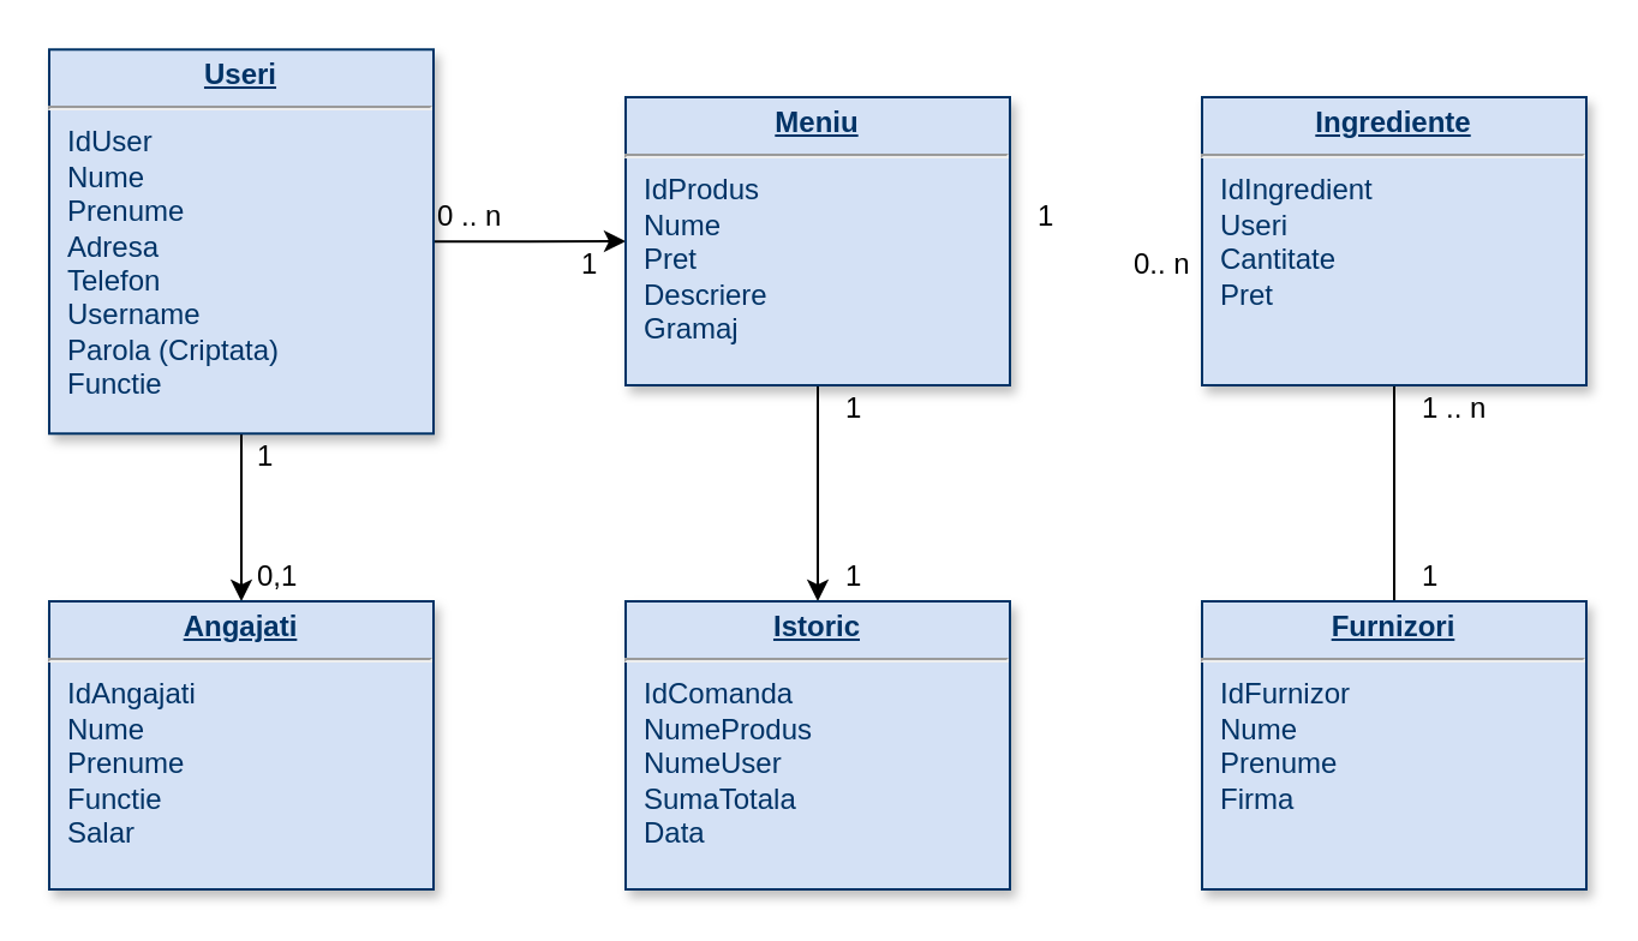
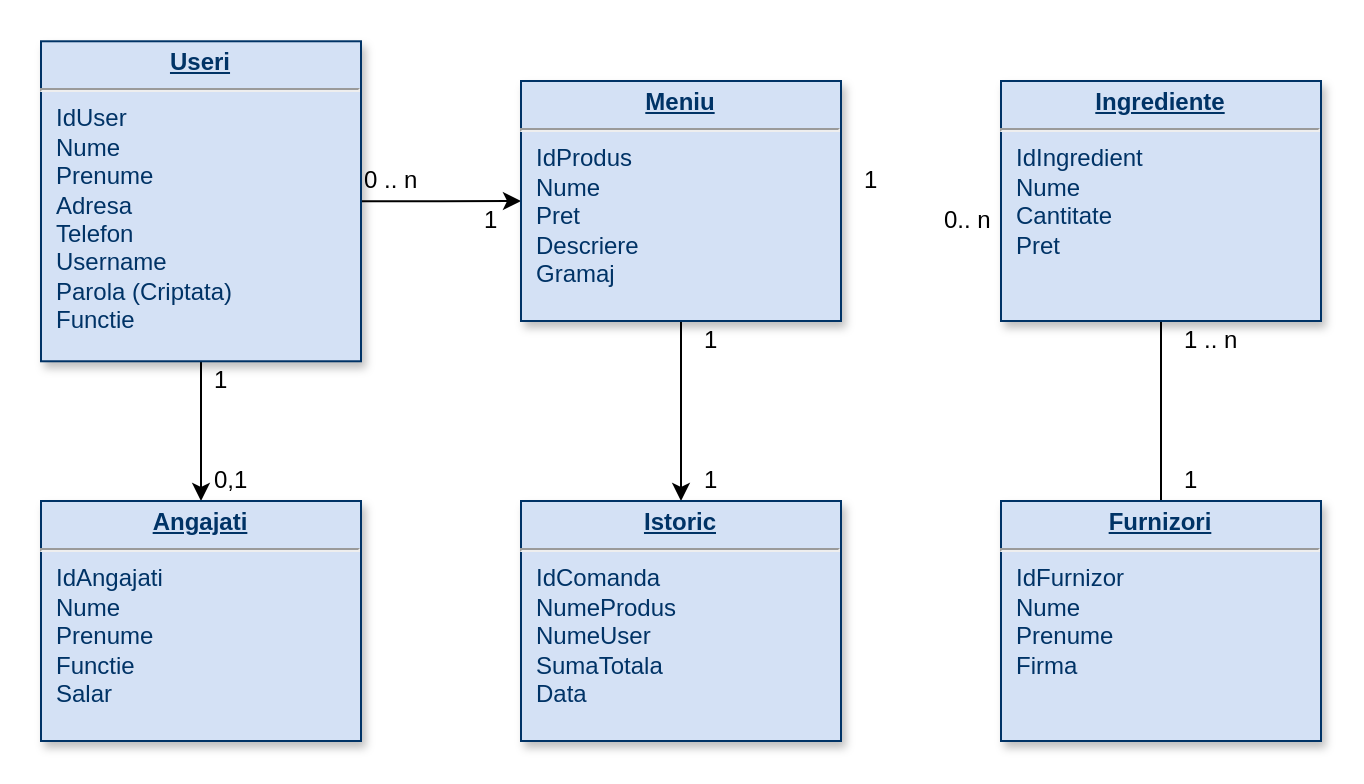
  <mxCell id="0" />
  <mxCell id="1" parent="0" />
  <mxCell id="2" style="edgeStyle=orthogonalEdgeStyle;rounded=0;orthogonalLoop=1;jettySize=auto;html=1;exitX=0.5;exitY=1;exitDx=0;exitDy=0;entryX=0.5;entryY=0;entryDx=0;entryDy=0;" edge="1" parent="1" source="4" target="5"><mxGeometry relative="1" as="geometry" /></mxCell>
  <mxCell id="3" style="edgeStyle=orthogonalEdgeStyle;rounded=0;orthogonalLoop=1;jettySize=auto;html=1;exitX=1;exitY=0.5;exitDx=0;exitDy=0;entryX=0;entryY=0.5;entryDx=0;entryDy=0;" edge="1" parent="1" source="4" target="7"><mxGeometry relative="1" as="geometry" /></mxCell>
  <mxCell id="4" value="&lt;p style=&quot;margin: 0px ; margin-top: 4px ; text-align: center ; text-decoration: underline&quot;&gt;&lt;b&gt;Useri&lt;/b&gt;&lt;/p&gt;&lt;hr&gt;&lt;p style=&quot;margin: 0px ; margin-left: 8px&quot;&gt;IdUser&lt;/p&gt;&lt;p style=&quot;margin: 0px ; margin-left: 8px&quot;&gt;Nume&lt;/p&gt;&lt;p style=&quot;margin: 0px ; margin-left: 8px&quot;&gt;Prenume&lt;/p&gt;&lt;p style=&quot;margin: 0px ; margin-left: 8px&quot;&gt;Adresa&lt;/p&gt;&lt;p style=&quot;margin: 0px ; margin-left: 8px&quot;&gt;Telefon&lt;/p&gt;&lt;p style=&quot;margin: 0px ; margin-left: 8px&quot;&gt;Username&lt;/p&gt;&lt;p style=&quot;margin: 0px ; margin-left: 8px&quot;&gt;Parola (Criptata)&lt;/p&gt;&lt;p style=&quot;margin: 0px ; margin-left: 8px&quot;&gt;Functie&lt;/p&gt;" style="verticalAlign=top;align=left;overflow=fill;fontSize=12;fontFamily=Helvetica;html=1;strokeColor=#003366;shadow=1;fillColor=#D4E1F5;fontColor=#003366" parent="1" vertex="1"><mxGeometry x="20" y="20.14" width="160" height="160" as="geometry" /></mxCell>
  <mxCell id="5" value="&lt;p style=&quot;margin: 0px ; margin-top: 4px ; text-align: center ; text-decoration: underline&quot;&gt;&lt;b&gt;Angajati&lt;/b&gt;&lt;/p&gt;&lt;hr&gt;&lt;p style=&quot;margin: 0px ; margin-left: 8px&quot;&gt;IdAngajati&lt;/p&gt;&lt;p style=&quot;margin: 0px ; margin-left: 8px&quot;&gt;Nume&lt;/p&gt;&lt;p style=&quot;margin: 0px ; margin-left: 8px&quot;&gt;Prenume&lt;/p&gt;&lt;p style=&quot;margin: 0px ; margin-left: 8px&quot;&gt;Functie&lt;/p&gt;&lt;p style=&quot;margin: 0px ; margin-left: 8px&quot;&gt;Salar&lt;/p&gt;" style="verticalAlign=top;align=left;overflow=fill;fontSize=12;fontFamily=Helvetica;html=1;strokeColor=#003366;shadow=1;fillColor=#D4E1F5;fontColor=#003366" vertex="1" parent="1"><mxGeometry x="20" y="250" width="160" height="120" as="geometry" /></mxCell>
  <mxCell id="6" style="edgeStyle=orthogonalEdgeStyle;rounded=0;orthogonalLoop=1;jettySize=auto;html=1;exitX=0.5;exitY=1;exitDx=0;exitDy=0;entryX=0.5;entryY=0;entryDx=0;entryDy=0;" edge="1" parent="1" source="7" target="8"><mxGeometry relative="1" as="geometry" /></mxCell>
  <mxCell id="7" value="&lt;p style=&quot;margin: 0px ; margin-top: 4px ; text-align: center ; text-decoration: underline&quot;&gt;&lt;b&gt;Meniu&lt;/b&gt;&lt;/p&gt;&lt;hr&gt;&lt;p style=&quot;margin: 0px ; margin-left: 8px&quot;&gt;IdProdus&lt;/p&gt;&lt;p style=&quot;margin: 0px ; margin-left: 8px&quot;&gt;Nume&lt;/p&gt;&lt;p style=&quot;margin: 0px ; margin-left: 8px&quot;&gt;Pret&lt;/p&gt;&lt;p style=&quot;margin: 0px ; margin-left: 8px&quot;&gt;Descriere&lt;/p&gt;&lt;p style=&quot;margin: 0px ; margin-left: 8px&quot;&gt;Gramaj&lt;/p&gt;" style="verticalAlign=top;align=left;overflow=fill;fontSize=12;fontFamily=Helvetica;html=1;strokeColor=#003366;shadow=1;fillColor=#D4E1F5;fontColor=#003366" vertex="1" parent="1"><mxGeometry x="260" y="40" width="160" height="120" as="geometry" /></mxCell>
  <mxCell id="8" value="&lt;p style=&quot;margin: 0px ; margin-top: 4px ; text-align: center ; text-decoration: underline&quot;&gt;&lt;b&gt;Istoric&lt;/b&gt;&lt;/p&gt;&lt;hr&gt;&lt;p style=&quot;margin: 0px ; margin-left: 8px&quot;&gt;IdComanda&lt;/p&gt;&lt;p style=&quot;margin: 0px ; margin-left: 8px&quot;&gt;NumeProdus&lt;/p&gt;&lt;p style=&quot;margin: 0px ; margin-left: 8px&quot;&gt;NumeUser&lt;/p&gt;&lt;p style=&quot;margin: 0px ; margin-left: 8px&quot;&gt;SumaTotala&lt;/p&gt;&lt;p style=&quot;margin: 0px ; margin-left: 8px&quot;&gt;Data&lt;/p&gt;" style="verticalAlign=top;align=left;overflow=fill;fontSize=12;fontFamily=Helvetica;html=1;strokeColor=#003366;shadow=1;fillColor=#D4E1F5;fontColor=#003366" vertex="1" parent="1"><mxGeometry x="260" y="250" width="160" height="120" as="geometry" /></mxCell>
  <mxCell id="9" style="edgeStyle=orthogonalEdgeStyle;rounded=0;orthogonalLoop=1;jettySize=auto;html=1;exitX=0.5;exitY=0;exitDx=0;exitDy=0;entryX=0.5;entryY=1;entryDx=0;entryDy=0;endArrow=none;" edge="1" parent="1" source="10" target="11"><mxGeometry relative="1" as="geometry" /></mxCell>
  <mxCell id="10" value="&lt;p style=&quot;margin: 0px ; margin-top: 4px ; text-align: center ; text-decoration: underline&quot;&gt;&lt;b&gt;Furnizori&lt;/b&gt;&lt;/p&gt;&lt;hr&gt;&lt;p style=&quot;margin: 0px ; margin-left: 8px&quot;&gt;IdFurnizor&lt;/p&gt;&lt;p style=&quot;margin: 0px ; margin-left: 8px&quot;&gt;Nume&lt;/p&gt;&lt;p style=&quot;margin: 0px ; margin-left: 8px&quot;&gt;Prenume&lt;/p&gt;&lt;p style=&quot;margin: 0px ; margin-left: 8px&quot;&gt;Firma&lt;/p&gt;" style="verticalAlign=top;align=left;overflow=fill;fontSize=12;fontFamily=Helvetica;html=1;strokeColor=#003366;shadow=1;fillColor=#D4E1F5;fontColor=#003366" vertex="1" parent="1"><mxGeometry x="500" y="250" width="160" height="120" as="geometry" /></mxCell>
- <mxCell id="11" value="&lt;p style=&quot;margin: 0px ; margin-top: 4px ; text-align: center ; text-decoration: underline&quot;&gt;&lt;b&gt;Ingrediente&lt;/b&gt;&lt;/p&gt;&lt;hr&gt;&lt;p style=&quot;margin: 0px ; margin-left: 8px&quot;&gt;IdIngredient&lt;/p&gt;&lt;p style=&quot;margin: 0px ; margin-left: 8px&quot;&gt;Useri&lt;/p&gt;&lt;p style=&quot;margin: 0px ; margin-left: 8px&quot;&gt;Cantitate&lt;/p&gt;&lt;p style=&quot;margin: 0px ; margin-left: 8px&quot;&gt;Pret&lt;/p&gt;" style="verticalAlign=top;align=left;overflow=fill;fontSize=12;fontFamily=Helvetica;html=1;strokeColor=#003366;shadow=1;fillColor=#D4E1F5;fontColor=#003366" vertex="1" parent="1"><mxGeometry x="500" y="40" width="160" height="120" as="geometry" /></mxCell>
+ <mxCell id="11" value="&lt;p style=&quot;margin: 0px ; margin-top: 4px ; text-align: center ; text-decoration: underline&quot;&gt;&lt;b&gt;Ingrediente&lt;/b&gt;&lt;/p&gt;&lt;hr&gt;&lt;p style=&quot;margin: 0px ; margin-left: 8px&quot;&gt;IdIngredient&lt;/p&gt;&lt;p style=&quot;margin: 0px ; margin-left: 8px&quot;&gt;Nume&lt;/p&gt;&lt;p style=&quot;margin: 0px ; margin-left: 8px&quot;&gt;Cantitate&lt;/p&gt;&lt;p style=&quot;margin: 0px ; margin-left: 8px&quot;&gt;Pret&lt;/p&gt;" style="verticalAlign=top;align=left;overflow=fill;fontSize=12;fontFamily=Helvetica;html=1;strokeColor=#003366;shadow=1;fillColor=#D4E1F5;fontColor=#003366" vertex="1" parent="1"><mxGeometry x="500" y="40" width="160" height="120" as="geometry" /></mxCell>
  <mxCell id="12" value="1" style="text;html=1;resizable=0;points=[];autosize=1;align=left;verticalAlign=top;spacingTop=-4;" vertex="1" parent="1"><mxGeometry x="105" y="180" width="20" height="20" as="geometry" /></mxCell>
  <mxCell id="13" value="0,1" style="text;html=1;resizable=0;points=[];autosize=1;align=left;verticalAlign=top;spacingTop=-4;" vertex="1" parent="1"><mxGeometry x="105" y="230" width="30" height="20" as="geometry" /></mxCell>
  <mxCell id="14" value="0 .. n" style="text;html=1;resizable=0;points=[];autosize=1;align=left;verticalAlign=top;spacingTop=-4;" vertex="1" parent="1"><mxGeometry x="180" y="80" width="40" height="20" as="geometry" /></mxCell>
  <mxCell id="15" value="1" style="text;html=1;resizable=0;points=[];autosize=1;align=left;verticalAlign=top;spacingTop=-4;" vertex="1" parent="1"><mxGeometry x="240" y="100" width="20" height="20" as="geometry" /></mxCell>
  <mxCell id="16" value="1" style="text;html=1;resizable=0;points=[];autosize=1;align=left;verticalAlign=top;spacingTop=-4;" vertex="1" parent="1"><mxGeometry x="350" y="160" width="20" height="20" as="geometry" /></mxCell>
  <mxCell id="17" value="1" style="text;html=1;resizable=0;points=[];autosize=1;align=left;verticalAlign=top;spacingTop=-4;" vertex="1" parent="1"><mxGeometry x="350" y="230" width="20" height="20" as="geometry" /></mxCell>
  <mxCell id="18" value="1" style="text;html=1;resizable=0;points=[];autosize=1;align=left;verticalAlign=top;spacingTop=-4;" vertex="1" parent="1"><mxGeometry x="430" y="80" width="20" height="20" as="geometry" /></mxCell>
  <mxCell id="19" value="0.. n" style="text;html=1;resizable=0;points=[];autosize=1;align=left;verticalAlign=top;spacingTop=-4;" vertex="1" parent="1"><mxGeometry x="470" y="100" width="40" height="20" as="geometry" /></mxCell>
  <mxCell id="20" value="1" style="text;html=1;resizable=0;points=[];autosize=1;align=left;verticalAlign=top;spacingTop=-4;" vertex="1" parent="1"><mxGeometry x="590" y="230" width="20" height="20" as="geometry" /></mxCell>
  <mxCell id="21" value="1 .. n" style="text;html=1;resizable=0;points=[];autosize=1;align=left;verticalAlign=top;spacingTop=-4;" vertex="1" parent="1"><mxGeometry x="590" y="160" width="40" height="20" as="geometry" /></mxCell>
